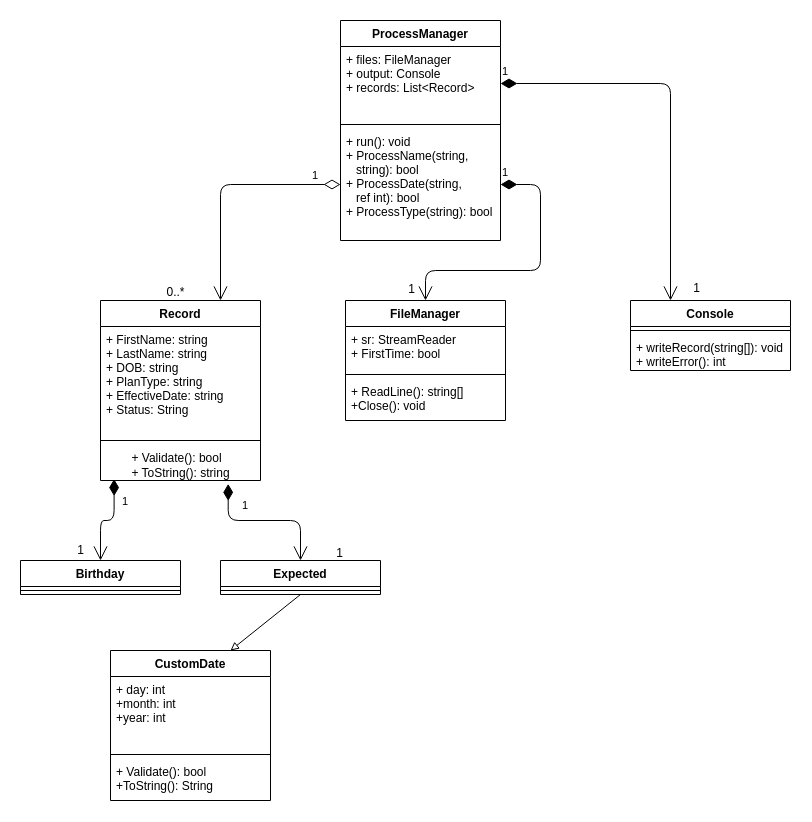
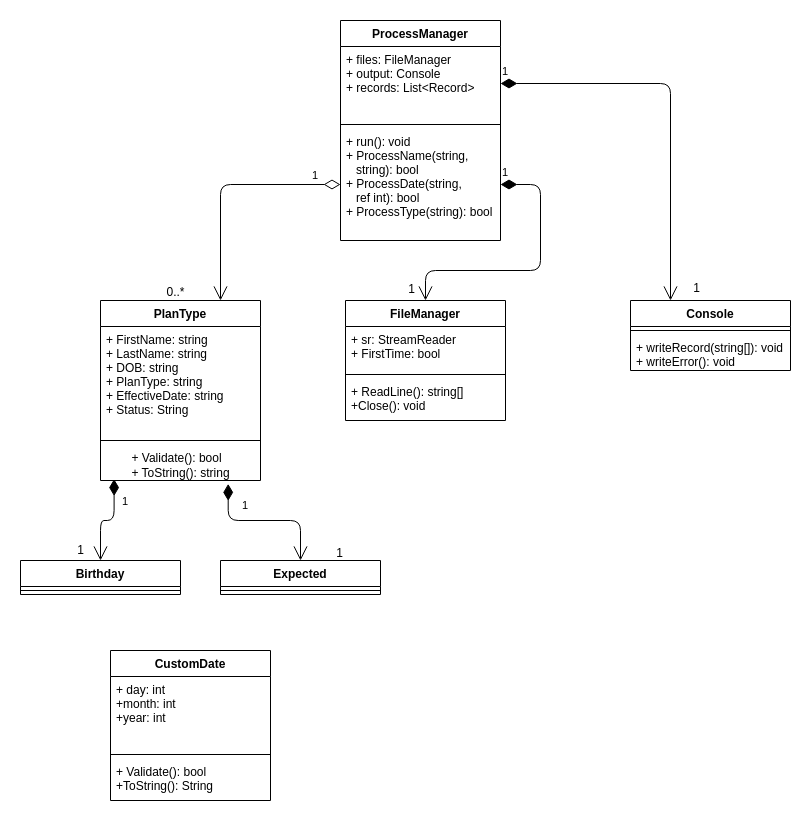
  <mxCell id="0" />
  <mxCell id="1" parent="0" />
  <mxCell id="2" value="ProcessManager" style="swimlane;fontStyle=1;align=center;verticalAlign=top;childLayout=stackLayout;horizontal=1;startSize=26;horizontalStack=0;resizeParent=1;resizeParentMax=0;resizeLast=0;collapsible=1;marginBottom=0;" parent="1" vertex="1"><mxGeometry x="340" y="20" width="160" height="220" as="geometry" /></mxCell>
  <mxCell id="3" value="+ files: FileManager&#10;+ output: Console&#10;+ records: List&lt;Record&gt;" style="text;strokeColor=none;fillColor=none;align=left;verticalAlign=top;spacingLeft=4;spacingRight=4;overflow=hidden;rotatable=0;points=[[0,0.5],[1,0.5]];portConstraint=eastwest;" parent="2" vertex="1"><mxGeometry y="26" width="160" height="74" as="geometry" /></mxCell>
  <mxCell id="4" value="" style="line;strokeWidth=1;fillColor=none;align=left;verticalAlign=middle;spacingTop=-1;spacingLeft=3;spacingRight=3;rotatable=0;labelPosition=right;points=[];portConstraint=eastwest;" parent="2" vertex="1"><mxGeometry y="100" width="160" height="8" as="geometry" /></mxCell>
  <mxCell id="5" value="+ run(): void&#10;+ ProcessName(string, &#10;   string): bool&#10;+ ProcessDate(string, &#10;   ref int): bool&#10;+ ProcessType(string): bool" style="text;strokeColor=none;fillColor=none;align=left;verticalAlign=top;spacingLeft=4;spacingRight=4;overflow=hidden;rotatable=0;points=[[0,0.5],[1,0.5]];portConstraint=eastwest;" parent="2" vertex="1"><mxGeometry y="108" width="160" height="112" as="geometry" /></mxCell>
- <mxCell id="6" value="Record" style="swimlane;fontStyle=1;align=center;verticalAlign=top;childLayout=stackLayout;horizontal=1;startSize=26;horizontalStack=0;resizeParent=1;resizeParentMax=0;resizeLast=0;collapsible=1;marginBottom=0;" parent="1" vertex="1"><mxGeometry x="100" y="300" width="160" height="180" as="geometry" /></mxCell>
+ <mxCell id="6" value="PlanType" style="swimlane;fontStyle=1;align=center;verticalAlign=top;childLayout=stackLayout;horizontal=1;startSize=26;horizontalStack=0;resizeParent=1;resizeParentMax=0;resizeLast=0;collapsible=1;marginBottom=0;" parent="1" vertex="1"><mxGeometry x="100" y="300" width="160" height="180" as="geometry" /></mxCell>
  <mxCell id="7" value="+ FirstName: string&#10;+ LastName: string&#10;+ DOB: string&#10;+ PlanType: string&#10;+ EffectiveDate: string&#10;+ Status: String" style="text;strokeColor=none;fillColor=none;align=left;verticalAlign=top;spacingLeft=4;spacingRight=4;overflow=hidden;rotatable=0;points=[[0,0.5],[1,0.5]];portConstraint=eastwest;" parent="6" vertex="1"><mxGeometry y="26" width="160" height="104" as="geometry" /></mxCell>
  <mxCell id="8" value="" style="line;strokeWidth=1;fillColor=none;align=left;verticalAlign=middle;spacingTop=-1;spacingLeft=3;spacingRight=3;rotatable=0;labelPosition=right;points=[];portConstraint=eastwest;" parent="6" vertex="1"><mxGeometry y="130" width="160" height="20" as="geometry" /></mxCell>
  <mxCell id="9" value="&lt;div style=&quot;text-align: left&quot;&gt;&lt;span&gt;+ Validate(): bool&lt;/span&gt;&lt;/div&gt;&lt;div style=&quot;text-align: left&quot;&gt;&lt;span&gt;+ ToString(): string&lt;/span&gt;&lt;/div&gt;" style="text;html=1;align=center;verticalAlign=middle;resizable=0;points=[];autosize=1;" parent="6" vertex="1"><mxGeometry y="150" width="160" height="30" as="geometry" /></mxCell>
  <mxCell id="10" value="FileManager" style="swimlane;fontStyle=1;align=center;verticalAlign=top;childLayout=stackLayout;horizontal=1;startSize=26;horizontalStack=0;resizeParent=1;resizeParentMax=0;resizeLast=0;collapsible=1;marginBottom=0;" parent="1" vertex="1"><mxGeometry x="345" y="300" width="160" height="120" as="geometry" /></mxCell>
  <mxCell id="11" value="+ sr: StreamReader&#10;+ FirstTime: bool" style="text;strokeColor=none;fillColor=none;align=left;verticalAlign=top;spacingLeft=4;spacingRight=4;overflow=hidden;rotatable=0;points=[[0,0.5],[1,0.5]];portConstraint=eastwest;" parent="10" vertex="1"><mxGeometry y="26" width="160" height="44" as="geometry" /></mxCell>
  <mxCell id="12" value="" style="line;strokeWidth=1;fillColor=none;align=left;verticalAlign=middle;spacingTop=-1;spacingLeft=3;spacingRight=3;rotatable=0;labelPosition=right;points=[];portConstraint=eastwest;" parent="10" vertex="1"><mxGeometry y="70" width="160" height="8" as="geometry" /></mxCell>
  <mxCell id="13" value="+ ReadLine(): string[]&#10;+Close(): void" style="text;strokeColor=none;fillColor=none;align=left;verticalAlign=top;spacingLeft=4;spacingRight=4;overflow=hidden;rotatable=0;points=[[0,0.5],[1,0.5]];portConstraint=eastwest;" parent="10" vertex="1"><mxGeometry y="78" width="160" height="42" as="geometry" /></mxCell>
  <mxCell id="14" value="Console" style="swimlane;fontStyle=1;align=center;verticalAlign=top;childLayout=stackLayout;horizontal=1;startSize=26;horizontalStack=0;resizeParent=1;resizeParentMax=0;resizeLast=0;collapsible=1;marginBottom=0;" parent="1" vertex="1"><mxGeometry x="630" y="300" width="160" height="70" as="geometry" /></mxCell>
  <mxCell id="15" value="" style="line;strokeWidth=1;fillColor=none;align=left;verticalAlign=middle;spacingTop=-1;spacingLeft=3;spacingRight=3;rotatable=0;labelPosition=right;points=[];portConstraint=eastwest;" parent="14" vertex="1"><mxGeometry y="26" width="160" height="8" as="geometry" /></mxCell>
- <mxCell id="16" value="+ writeRecord(string[]): void&#10;+ writeError(): int" style="text;strokeColor=none;fillColor=none;align=left;verticalAlign=top;spacingLeft=4;spacingRight=4;overflow=hidden;rotatable=0;points=[[0,0.5],[1,0.5]];portConstraint=eastwest;" parent="14" vertex="1"><mxGeometry y="34" width="160" height="36" as="geometry" /></mxCell>
+ <mxCell id="16" value="+ writeRecord(string[]): void&#10;+ writeError(): void" style="text;strokeColor=none;fillColor=none;align=left;verticalAlign=top;spacingLeft=4;spacingRight=4;overflow=hidden;rotatable=0;points=[[0,0.5],[1,0.5]];portConstraint=eastwest;" parent="14" vertex="1"><mxGeometry y="34" width="160" height="36" as="geometry" /></mxCell>
  <mxCell id="17" value="0..*" style="text;html=1;align=center;verticalAlign=middle;resizable=0;points=[];autosize=1;" parent="1" vertex="1"><mxGeometry x="160" y="282" width="30" height="20" as="geometry" /></mxCell>
  <mxCell id="18" value="1" style="endArrow=open;html=1;endSize=12;startArrow=diamondThin;startSize=14;startFill=1;edgeStyle=orthogonalEdgeStyle;align=left;verticalAlign=bottom;entryX=0.5;entryY=0;entryDx=0;entryDy=0;exitX=1;exitY=0.5;exitDx=0;exitDy=0;" parent="1" source="5" target="10" edge="1"><mxGeometry x="-1" y="3" relative="1" as="geometry"><mxPoint x="380" y="270" as="sourcePoint" /><mxPoint x="540" y="270" as="targetPoint" /><Array as="points"><mxPoint x="540" y="184" /><mxPoint x="540" y="270" /><mxPoint x="425" y="270" /></Array></mxGeometry></mxCell>
  <mxCell id="19" value="1" style="endArrow=open;html=1;endSize=12;startArrow=diamondThin;startSize=14;startFill=0;edgeStyle=orthogonalEdgeStyle;align=left;verticalAlign=bottom;entryX=0.75;entryY=0;entryDx=0;entryDy=0;exitX=0;exitY=0.5;exitDx=0;exitDy=0;" parent="1" source="5" target="6" edge="1"><mxGeometry x="-0.746" relative="1" as="geometry"><mxPoint x="120" y="200" as="sourcePoint" /><mxPoint x="280" y="200" as="targetPoint" /><mxPoint as="offset" /></mxGeometry></mxCell>
  <mxCell id="20" value="1" style="text;html=1;align=center;verticalAlign=middle;resizable=0;points=[];autosize=1;" parent="1" vertex="1"><mxGeometry x="401" y="279" width="20" height="20" as="geometry" /></mxCell>
  <mxCell id="21" value="1" style="endArrow=open;html=1;endSize=12;startArrow=diamondThin;startSize=14;startFill=1;edgeStyle=orthogonalEdgeStyle;align=left;verticalAlign=bottom;exitX=1;exitY=0.5;exitDx=0;exitDy=0;entryX=0.25;entryY=0;entryDx=0;entryDy=0;" parent="1" source="3" target="14" edge="1"><mxGeometry x="-1" y="3" relative="1" as="geometry"><mxPoint x="610" y="160" as="sourcePoint" /><mxPoint x="770" y="160" as="targetPoint" /></mxGeometry></mxCell>
  <mxCell id="22" value="1" style="text;html=1;align=center;verticalAlign=middle;resizable=0;points=[];autosize=1;" parent="1" vertex="1"><mxGeometry x="686" y="278" width="20" height="20" as="geometry" /></mxCell>
  <mxCell id="23" value="Birthday" style="swimlane;fontStyle=1;align=center;verticalAlign=top;childLayout=stackLayout;horizontal=1;startSize=26;horizontalStack=0;resizeParent=1;resizeParentMax=0;resizeLast=0;collapsible=1;marginBottom=0;" parent="1" vertex="1"><mxGeometry x="20" y="560" width="160" height="34" as="geometry" /></mxCell>
  <mxCell id="24" value="" style="line;strokeWidth=1;fillColor=none;align=left;verticalAlign=middle;spacingTop=-1;spacingLeft=3;spacingRight=3;rotatable=0;labelPosition=right;points=[];portConstraint=eastwest;" parent="23" vertex="1"><mxGeometry y="26" width="160" height="8" as="geometry" /></mxCell>
  <mxCell id="25" value="Expected" style="swimlane;fontStyle=1;align=center;verticalAlign=top;childLayout=stackLayout;horizontal=1;startSize=26;horizontalStack=0;resizeParent=1;resizeParentMax=0;resizeLast=0;collapsible=1;marginBottom=0;" parent="1" vertex="1"><mxGeometry x="220" y="560" width="160" height="34" as="geometry" /></mxCell>
  <mxCell id="26" value="" style="line;strokeWidth=1;fillColor=none;align=left;verticalAlign=middle;spacingTop=-1;spacingLeft=3;spacingRight=3;rotatable=0;labelPosition=right;points=[];portConstraint=eastwest;" parent="25" vertex="1"><mxGeometry y="26" width="160" height="8" as="geometry" /></mxCell>
  <mxCell id="27" value="1" style="endArrow=open;html=1;endSize=12;startArrow=diamondThin;startSize=14;startFill=1;edgeStyle=orthogonalEdgeStyle;align=left;verticalAlign=bottom;entryX=0.5;entryY=0;entryDx=0;entryDy=0;exitX=0.085;exitY=0.953;exitDx=0;exitDy=0;exitPerimeter=0;" parent="1" source="9" target="23" edge="1"><mxGeometry x="-0.339" y="6" relative="1" as="geometry"><mxPoint x="10" y="510" as="sourcePoint" /><mxPoint x="170" y="510" as="targetPoint" /><mxPoint as="offset" /></mxGeometry></mxCell>
  <mxCell id="28" value="1" style="text;html=1;align=center;verticalAlign=middle;resizable=0;points=[];autosize=1;" parent="1" vertex="1"><mxGeometry x="70" y="540" width="20" height="20" as="geometry" /></mxCell>
  <mxCell id="29" value="1" style="endArrow=open;html=1;endSize=12;startArrow=diamondThin;startSize=14;startFill=1;edgeStyle=orthogonalEdgeStyle;align=left;verticalAlign=bottom;entryX=0.5;entryY=0;entryDx=0;entryDy=0;exitX=0.798;exitY=1.113;exitDx=0;exitDy=0;exitPerimeter=0;" parent="1" source="9" target="25" edge="1"><mxGeometry x="-0.339" y="6" relative="1" as="geometry"><mxPoint x="233.6" y="499" as="sourcePoint" /><mxPoint x="220" y="580.41" as="targetPoint" /><mxPoint as="offset" /></mxGeometry></mxCell>
  <mxCell id="30" value="1" style="text;html=1;align=center;verticalAlign=middle;resizable=0;points=[];autosize=1;" parent="1" vertex="1"><mxGeometry x="329" y="543" width="20" height="20" as="geometry" /></mxCell>
  <mxCell id="31" value="CustomDate" style="swimlane;fontStyle=1;align=center;verticalAlign=top;childLayout=stackLayout;horizontal=1;startSize=26;horizontalStack=0;resizeParent=1;resizeParentMax=0;resizeLast=0;collapsible=1;marginBottom=0;" parent="1" vertex="1"><mxGeometry x="110" y="650" width="160" height="150" as="geometry" /></mxCell>
  <mxCell id="32" value="+ day: int&#10;+month: int&#10;+year: int" style="text;strokeColor=none;fillColor=none;align=left;verticalAlign=top;spacingLeft=4;spacingRight=4;overflow=hidden;rotatable=0;points=[[0,0.5],[1,0.5]];portConstraint=eastwest;" parent="31" vertex="1"><mxGeometry y="26" width="160" height="74" as="geometry" /></mxCell>
  <mxCell id="33" value="" style="line;strokeWidth=1;fillColor=none;align=left;verticalAlign=middle;spacingTop=-1;spacingLeft=3;spacingRight=3;rotatable=0;labelPosition=right;points=[];portConstraint=eastwest;" parent="31" vertex="1"><mxGeometry y="100" width="160" height="8" as="geometry" /></mxCell>
  <mxCell id="34" value="+ Validate(): bool&#10;+ToString(): String" style="text;strokeColor=none;fillColor=none;align=left;verticalAlign=top;spacingLeft=4;spacingRight=4;overflow=hidden;rotatable=0;points=[[0,0.5],[1,0.5]];portConstraint=eastwest;" parent="31" vertex="1"><mxGeometry y="108" width="160" height="42" as="geometry" /></mxCell>
- <mxCell id="35" value="" style="endArrow=block;html=1;endFill=0;entryX=0.75;entryY=0;entryDx=0;entryDy=0;exitX=0.5;exitY=1;exitDx=0;exitDy=0;" parent="1" source="25" target="31" edge="1"><mxGeometry width="50" height="50" relative="1" as="geometry"><mxPoint x="330" y="630" as="sourcePoint" /><mxPoint x="120.88" y="603.8" as="targetPoint" /></mxGeometry></mxCell>
